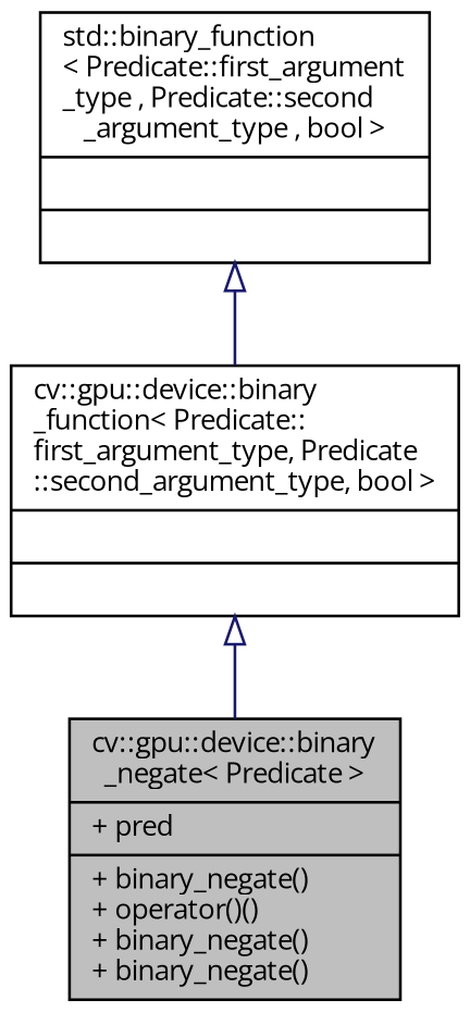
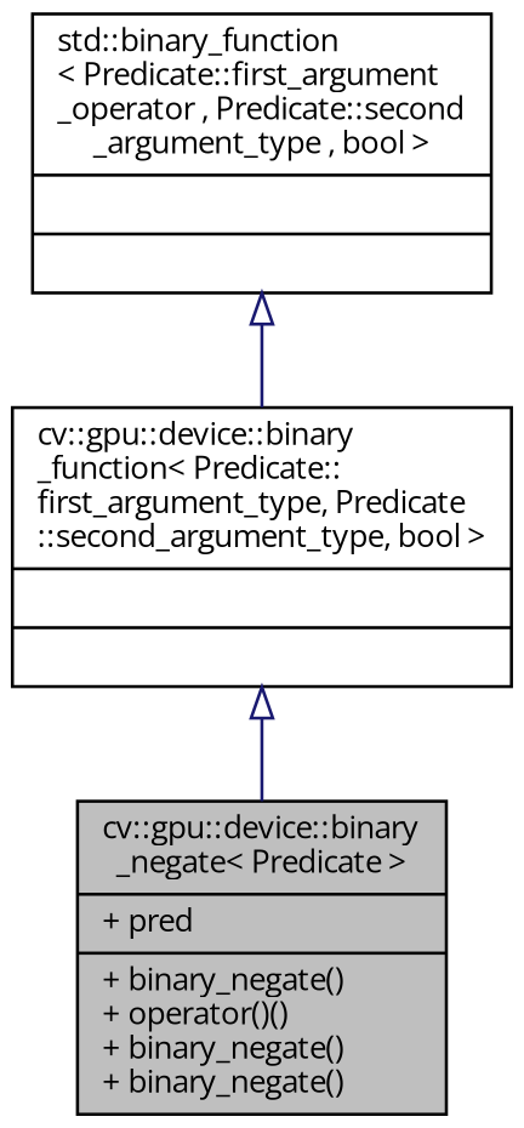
  digraph {
    fontname="Open Sans"
    node [color=black fillcolor=white fontname="Open Sans" fontsize=10 shape=record style=filled]
    edge [arrowtail=onormal color=midnightblue dir=back fontname="Open Sans" fontsize=10 labelfontname=Helvetica labelfontsize=10 style=solid]
    n1 [fillcolor=grey75 fontcolor=black height=0.2 label="{cv::gpu::device::binary\l_negate\< Predicate \>\n|+ pred\l|+ binary_negate()\l+ operator()()\l+ binary_negate()\l+ binary_negate()\l}" width=0.4]
    n2 [height=0.2 label="{cv::gpu::device::binary\l_function\< Predicate::\lfirst_argument_type, Predicate\l::second_argument_type, bool \>\n||}" width=0.4]
-   n3 [height=0.2 label="{std::binary_function\l\< Predicate::first_argument\l_type , Predicate::second\l_argument_type , bool  \>\n||}" width=0.4]
+   n3 [height=0.2 label="{std::binary_function\l\< Predicate::first_argument\l_operator , Predicate::second\l_argument_type , bool  \>\n||}" width=0.4]
    n2 -> n1
    n3 -> n2
  }
